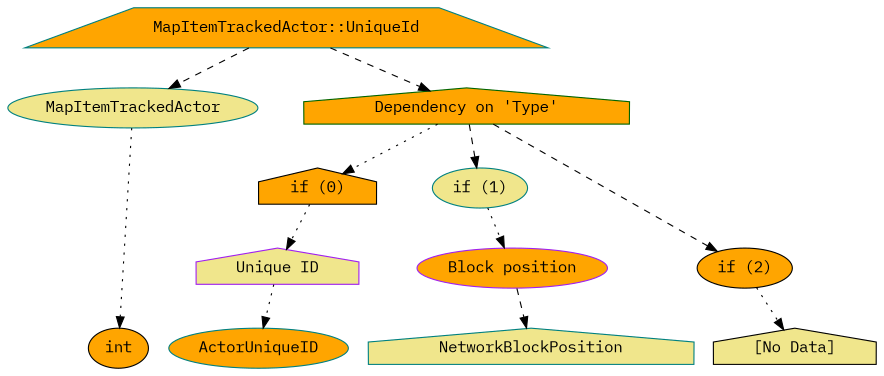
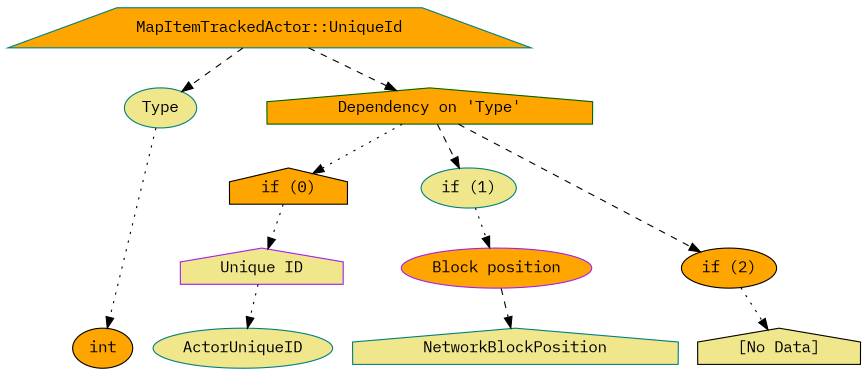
  digraph {
    fontname="IBM Plex Mono"
    rankdir=TB
    node [color=teal fillcolor=orange fontname="IBM Plex Mono" shape=ellipse style=filled]
    edge [fontname="IBM Plex Mono" style=dotted]
    n1 [color=black label=int]
-   n2 [label=ActorUniqueID]
+   n2 [fillcolor=khaki label=ActorUniqueID]
    n3 [fillcolor=khaki label=NetworkBlockPosition shape=house]
    n4 [color=black fillcolor=khaki label="[No Data]" shape=house]
    n5 [label="MapItemTrackedActor::UniqueId" shape=trapezium]
-   n6 [fillcolor=khaki label=MapItemTrackedActor]
+   n6 [fillcolor=khaki label=Type]
    n7 [color=darkgreen label="Dependency on 'Type'" shape=house]
    n8 [color=black label="if (0)" shape=house]
    n9 [fillcolor=khaki label="if (1)"]
    n10 [color=black label="if (2)"]
    n11 [color=purple fillcolor=khaki label="Unique ID" shape=house]
    n12 [color=purple label="Block position"]
    subgraph sub_1 {
      rank=max
      n1
      n2
      n3
      n4
    }
    n5 -> n6 [style=dashed]
    n5 -> n7 [style=dashed]
    n6 -> n1
    n7 -> n8
    n7 -> n9 [style=dashed]
    n7 -> n10 [style=dashed]
    n8 -> n11
    n9 -> n12
    n10 -> n4
    n11 -> n2
    n12 -> n3 [style=dashed]
  }
